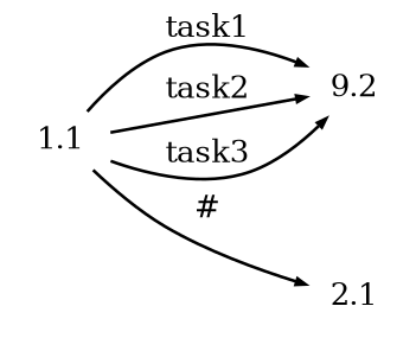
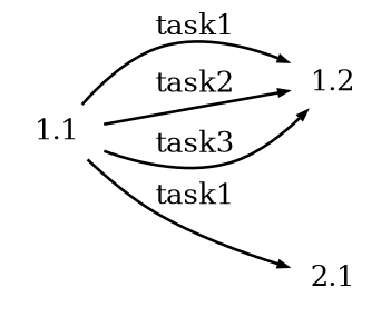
  digraph {
    fontname="DejaVu Serif"
    rankdir=LR
    node [fontname="DejaVu Serif" fontsize=10 shape=plaintext]
    edge [arrowsize=0.3 fontname="DejaVu Serif" fontsize=10]
    1.1 [height=.2 width=.3]
-   1.2 [height=.2 width=.3 label=9.2]
+   1.2 [height=.2 width=.3]
    2.1 [height=.2 width=.3]
    1.1 -> 1.2 [label=task1]
    1.1 -> 1.2 [label=task2]
    1.1 -> 1.2 [label=task3]
-   1.1 -> 2.1 [label="#"]
+   1.1 -> 2.1 [label=task1]
  }
